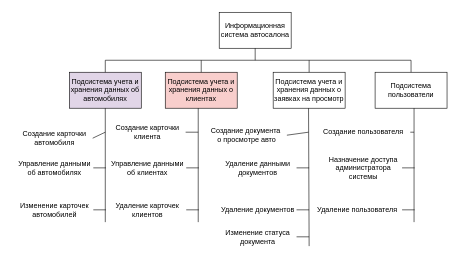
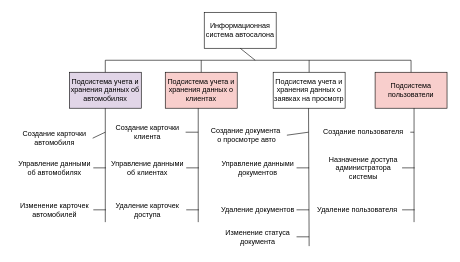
  <mxCell id="0" />
  <mxCell id="1" parent="0" />
- <mxCell id="2" value="Информационная система автосалона" style="rounded=0;whiteSpace=wrap;html=1;" vertex="1" parent="1"><mxGeometry x="365" y="20" width="120" height="60" as="geometry" /></mxCell>
+ <mxCell id="2" value="Информационная система автосалона" style="rounded=0;whiteSpace=wrap;html=1;" vertex="1" parent="1"><mxGeometry x="340" y="20" width="120" height="60" as="geometry" /></mxCell>
  <mxCell id="3" value="Подсистема учета и хранения данных об автомобилях" style="rounded=0;whiteSpace=wrap;html=1;fillColor=#e1d5e7;" vertex="1" parent="1"><mxGeometry x="115" y="120" width="120" height="60" as="geometry" /></mxCell>
  <mxCell id="4" value="Подсистема учета и хранения данных о клиентах" style="rounded=0;whiteSpace=wrap;html=1;fillColor=#f8cecc;" vertex="1" parent="1"><mxGeometry x="275" y="120" width="120" height="60" as="geometry" /></mxCell>
  <mxCell id="5" value="Подсистема учета и хранения данных о заявках на просмотр" style="rounded=0;whiteSpace=wrap;html=1;" vertex="1" parent="1"><mxGeometry x="455" y="120" width="120" height="60" as="geometry" /></mxCell>
- <mxCell id="6" value="Подсистема пользователи" style="rounded=0;whiteSpace=wrap;html=1;" vertex="1" parent="1"><mxGeometry x="625" y="120" width="120" height="60" as="geometry" /></mxCell>
+ <mxCell id="6" value="Подсистема пользователи" style="rounded=0;whiteSpace=wrap;html=1;fillColor=#f8cecc;" vertex="1" parent="1"><mxGeometry x="625" y="120" width="120" height="60" as="geometry" /></mxCell>
  <mxCell id="7" value="" style="endArrow=none;html=1;rounded=0;" edge="1" parent="1"><mxGeometry width="50" height="50" relative="1" as="geometry"><mxPoint x="175" y="100" as="sourcePoint" /><mxPoint x="685" y="100" as="targetPoint" /></mxGeometry></mxCell>
  <mxCell id="8" value="" style="endArrow=none;html=1;rounded=0;exitX=0.5;exitY=0;exitDx=0;exitDy=0;" edge="1" parent="1" source="3"><mxGeometry width="50" height="50" relative="1" as="geometry"><mxPoint x="385" y="400" as="sourcePoint" /><mxPoint x="175" y="100" as="targetPoint" /></mxGeometry></mxCell>
  <mxCell id="9" value="" style="endArrow=none;html=1;rounded=0;exitX=0.5;exitY=0;exitDx=0;exitDy=0;" edge="1" parent="1" source="4"><mxGeometry width="50" height="50" relative="1" as="geometry"><mxPoint x="385" y="400" as="sourcePoint" /><mxPoint x="335" y="100" as="targetPoint" /></mxGeometry></mxCell>
  <mxCell id="10" value="" style="endArrow=none;html=1;rounded=0;exitX=0.5;exitY=0;exitDx=0;exitDy=0;" edge="1" parent="1" source="5"><mxGeometry width="50" height="50" relative="1" as="geometry"><mxPoint x="385" y="400" as="sourcePoint" /><mxPoint x="515" y="100" as="targetPoint" /></mxGeometry></mxCell>
  <mxCell id="11" value="" style="endArrow=none;html=1;rounded=0;exitX=0.5;exitY=0;exitDx=0;exitDy=0;" edge="1" parent="1" source="6"><mxGeometry width="50" height="50" relative="1" as="geometry"><mxPoint x="385" y="400" as="sourcePoint" /><mxPoint x="685" y="100" as="targetPoint" /></mxGeometry></mxCell>
  <mxCell id="12" value="" style="endArrow=none;html=1;rounded=0;exitX=0.5;exitY=1;exitDx=0;exitDy=0;" edge="1" parent="1" source="2"><mxGeometry width="50" height="50" relative="1" as="geometry"><mxPoint x="385" y="400" as="sourcePoint" /><mxPoint x="425" y="100" as="targetPoint" /></mxGeometry></mxCell>
  <mxCell id="13" value="" style="endArrow=none;html=1;rounded=0;exitX=0.5;exitY=1;exitDx=0;exitDy=0;" edge="1" parent="1" source="3"><mxGeometry width="50" height="50" relative="1" as="geometry"><mxPoint x="385" y="400" as="sourcePoint" /><mxPoint x="175" y="370" as="targetPoint" /></mxGeometry></mxCell>
  <mxCell id="14" value="Создание карточки&lt;br&gt;автомобиля" style="text;html=1;align=center;verticalAlign=middle;resizable=0;points=[];autosize=1;strokeColor=none;fillColor=none;" vertex="1" parent="1"><mxGeometry x="25" y="210" width="130" height="40" as="geometry" /></mxCell>
  <mxCell id="15" value="Управление данными&lt;br&gt;об автомобилях" style="text;html=1;align=center;verticalAlign=middle;resizable=0;points=[];autosize=1;strokeColor=none;fillColor=none;" vertex="1" parent="1"><mxGeometry x="20" y="260" width="140" height="40" as="geometry" /></mxCell>
  <mxCell id="16" value="Изменение карточек&lt;br&gt;автомобилей" style="text;html=1;align=center;verticalAlign=middle;resizable=0;points=[];autosize=1;strokeColor=none;fillColor=none;" vertex="1" parent="1"><mxGeometry x="25" y="330" width="130" height="40" as="geometry" /></mxCell>
  <mxCell id="17" value="" style="endArrow=none;html=1;rounded=0;exitX=0.992;exitY=0.5;exitDx=0;exitDy=0;exitPerimeter=0;" edge="1" parent="1" source="14"><mxGeometry width="50" height="50" relative="1" as="geometry"><mxPoint x="385" y="400" as="sourcePoint" /><mxPoint x="175" y="220" as="targetPoint" /></mxGeometry></mxCell>
  <mxCell id="18" value="" style="endArrow=none;html=1;rounded=0;exitX=0.992;exitY=0.5;exitDx=0;exitDy=0;exitPerimeter=0;" edge="1" parent="1"><mxGeometry width="50" height="50" relative="1" as="geometry"><mxPoint x="155" y="279.5" as="sourcePoint" /><mxPoint x="176" y="279.5" as="targetPoint" /></mxGeometry></mxCell>
  <mxCell id="19" value="" style="endArrow=none;html=1;rounded=0;exitX=0.992;exitY=0.5;exitDx=0;exitDy=0;exitPerimeter=0;" edge="1" parent="1"><mxGeometry width="50" height="50" relative="1" as="geometry"><mxPoint x="155" y="349.5" as="sourcePoint" /><mxPoint x="176" y="349.5" as="targetPoint" /></mxGeometry></mxCell>
  <mxCell id="20" value="" style="endArrow=none;html=1;rounded=0;exitX=0.5;exitY=1;exitDx=0;exitDy=0;" edge="1" parent="1"><mxGeometry width="50" height="50" relative="1" as="geometry"><mxPoint x="330" y="180" as="sourcePoint" /><mxPoint x="330" y="370" as="targetPoint" /></mxGeometry></mxCell>
  <mxCell id="21" value="Создание карточки&lt;br&gt;клиента" style="text;html=1;align=center;verticalAlign=middle;resizable=0;points=[];autosize=1;strokeColor=none;fillColor=none;" vertex="1" parent="1"><mxGeometry x="180" y="200" width="130" height="40" as="geometry" /></mxCell>
  <mxCell id="22" value="Управление данными&lt;br&gt;об клиентах" style="text;html=1;align=center;verticalAlign=middle;resizable=0;points=[];autosize=1;strokeColor=none;fillColor=none;" vertex="1" parent="1"><mxGeometry x="175" y="260" width="140" height="40" as="geometry" /></mxCell>
- <mxCell id="23" value="Удаление карточек&lt;br&gt;клиентов" style="text;html=1;align=center;verticalAlign=middle;resizable=0;points=[];autosize=1;strokeColor=none;fillColor=none;" vertex="1" parent="1"><mxGeometry x="180" y="330" width="130" height="40" as="geometry" /></mxCell>
+ <mxCell id="23" value="Удаление карточек&lt;br&gt;доступа" style="text;html=1;align=center;verticalAlign=middle;resizable=0;points=[];autosize=1;strokeColor=none;fillColor=none;" vertex="1" parent="1"><mxGeometry x="180" y="330" width="130" height="40" as="geometry" /></mxCell>
  <mxCell id="24" value="" style="endArrow=none;html=1;rounded=0;exitX=0.992;exitY=0.5;exitDx=0;exitDy=0;exitPerimeter=0;" edge="1" parent="1" source="21"><mxGeometry width="50" height="50" relative="1" as="geometry"><mxPoint x="540" y="400" as="sourcePoint" /><mxPoint x="330" y="220" as="targetPoint" /></mxGeometry></mxCell>
  <mxCell id="25" value="" style="endArrow=none;html=1;rounded=0;exitX=0.992;exitY=0.5;exitDx=0;exitDy=0;exitPerimeter=0;" edge="1" parent="1"><mxGeometry width="50" height="50" relative="1" as="geometry"><mxPoint x="310" y="279.5" as="sourcePoint" /><mxPoint x="331" y="279.5" as="targetPoint" /></mxGeometry></mxCell>
  <mxCell id="26" value="" style="endArrow=none;html=1;rounded=0;exitX=0.992;exitY=0.5;exitDx=0;exitDy=0;exitPerimeter=0;" edge="1" parent="1"><mxGeometry width="50" height="50" relative="1" as="geometry"><mxPoint x="310" y="349.5" as="sourcePoint" /><mxPoint x="331" y="349.5" as="targetPoint" /></mxGeometry></mxCell>
  <mxCell id="27" value="" style="endArrow=none;html=1;rounded=0;exitX=0.5;exitY=1;exitDx=0;exitDy=0;" edge="1" parent="1"><mxGeometry width="50" height="50" relative="1" as="geometry"><mxPoint x="690" y="180" as="sourcePoint" /><mxPoint x="690" y="370" as="targetPoint" /></mxGeometry></mxCell>
  <mxCell id="28" value="Создание пользователя" style="text;html=1;align=center;verticalAlign=middle;resizable=0;points=[];autosize=1;strokeColor=none;fillColor=none;" vertex="1" parent="1"><mxGeometry x="525" y="205" width="160" height="30" as="geometry" /></mxCell>
  <mxCell id="29" value="Назначение доступа&lt;br&gt;администратора &lt;br&gt;системы" style="text;html=1;align=center;verticalAlign=middle;resizable=0;points=[];autosize=1;strokeColor=none;fillColor=none;" vertex="1" parent="1"><mxGeometry x="535" y="250" width="140" height="60" as="geometry" /></mxCell>
  <mxCell id="30" value="Удаление пользователя" style="text;html=1;align=center;verticalAlign=middle;resizable=0;points=[];autosize=1;strokeColor=none;fillColor=none;" vertex="1" parent="1"><mxGeometry x="515" y="335" width="160" height="30" as="geometry" /></mxCell>
  <mxCell id="31" value="" style="endArrow=none;html=1;rounded=0;exitX=0.992;exitY=0.5;exitDx=0;exitDy=0;exitPerimeter=0;" edge="1" parent="1" source="28"><mxGeometry width="50" height="50" relative="1" as="geometry"><mxPoint x="900" y="400" as="sourcePoint" /><mxPoint x="690" y="220" as="targetPoint" /></mxGeometry></mxCell>
  <mxCell id="32" value="" style="endArrow=none;html=1;rounded=0;exitX=0.992;exitY=0.5;exitDx=0;exitDy=0;exitPerimeter=0;" edge="1" parent="1"><mxGeometry width="50" height="50" relative="1" as="geometry"><mxPoint x="670" y="279.5" as="sourcePoint" /><mxPoint x="691" y="279.5" as="targetPoint" /></mxGeometry></mxCell>
  <mxCell id="33" value="" style="endArrow=none;html=1;rounded=0;exitX=0.992;exitY=0.5;exitDx=0;exitDy=0;exitPerimeter=0;" edge="1" parent="1"><mxGeometry width="50" height="50" relative="1" as="geometry"><mxPoint x="670" y="349.5" as="sourcePoint" /><mxPoint x="691" y="349.5" as="targetPoint" /></mxGeometry></mxCell>
  <mxCell id="34" value="" style="endArrow=none;html=1;rounded=0;exitX=0.5;exitY=1;exitDx=0;exitDy=0;" edge="1" parent="1"><mxGeometry width="50" height="50" relative="1" as="geometry"><mxPoint x="514" y="180" as="sourcePoint" /><mxPoint x="515" y="410" as="targetPoint" /></mxGeometry></mxCell>
  <mxCell id="35" value="Создание документа&lt;br&gt;&amp;nbsp;о просмотре авто" style="text;html=1;align=center;verticalAlign=middle;resizable=0;points=[];autosize=1;strokeColor=none;fillColor=none;" vertex="1" parent="1"><mxGeometry x="339" y="205" width="140" height="40" as="geometry" /></mxCell>
- <mxCell id="36" value="Удаление данными&lt;br&gt;документов" style="text;html=1;align=center;verticalAlign=middle;resizable=0;points=[];autosize=1;strokeColor=none;fillColor=none;" vertex="1" parent="1"><mxGeometry x="359" y="260" width="140" height="40" as="geometry" /></mxCell>
+ <mxCell id="36" value="Управление данными&lt;br&gt;документов" style="text;html=1;align=center;verticalAlign=middle;resizable=0;points=[];autosize=1;strokeColor=none;fillColor=none;" vertex="1" parent="1"><mxGeometry x="359" y="260" width="140" height="40" as="geometry" /></mxCell>
  <mxCell id="37" value="Удаление документов" style="text;html=1;align=center;verticalAlign=middle;resizable=0;points=[];autosize=1;strokeColor=none;fillColor=none;" vertex="1" parent="1"><mxGeometry x="354" y="335" width="150" height="30" as="geometry" /></mxCell>
  <mxCell id="38" value="" style="endArrow=none;html=1;rounded=0;exitX=0.992;exitY=0.5;exitDx=0;exitDy=0;exitPerimeter=0;" edge="1" parent="1" source="35"><mxGeometry width="50" height="50" relative="1" as="geometry"><mxPoint x="724" y="400" as="sourcePoint" /><mxPoint x="514" y="220" as="targetPoint" /></mxGeometry></mxCell>
  <mxCell id="39" value="" style="endArrow=none;html=1;rounded=0;exitX=0.992;exitY=0.5;exitDx=0;exitDy=0;exitPerimeter=0;" edge="1" parent="1"><mxGeometry width="50" height="50" relative="1" as="geometry"><mxPoint x="494" y="279.5" as="sourcePoint" /><mxPoint x="515" y="279.5" as="targetPoint" /></mxGeometry></mxCell>
  <mxCell id="40" value="" style="endArrow=none;html=1;rounded=0;exitX=0.992;exitY=0.5;exitDx=0;exitDy=0;exitPerimeter=0;" edge="1" parent="1"><mxGeometry width="50" height="50" relative="1" as="geometry"><mxPoint x="494" y="349.5" as="sourcePoint" /><mxPoint x="515" y="349.5" as="targetPoint" /></mxGeometry></mxCell>
  <mxCell id="41" value="Изменение статуса&lt;br&gt;документа" style="text;html=1;align=center;verticalAlign=middle;resizable=0;points=[];autosize=1;strokeColor=none;fillColor=none;" vertex="1" parent="1"><mxGeometry x="364" y="375" width="130" height="40" as="geometry" /></mxCell>
  <mxCell id="42" value="" style="endArrow=none;html=1;rounded=0;exitX=0.992;exitY=0.5;exitDx=0;exitDy=0;exitPerimeter=0;" edge="1" parent="1"><mxGeometry width="50" height="50" relative="1" as="geometry"><mxPoint x="494" y="394.5" as="sourcePoint" /><mxPoint x="515" y="394.5" as="targetPoint" /></mxGeometry></mxCell>
